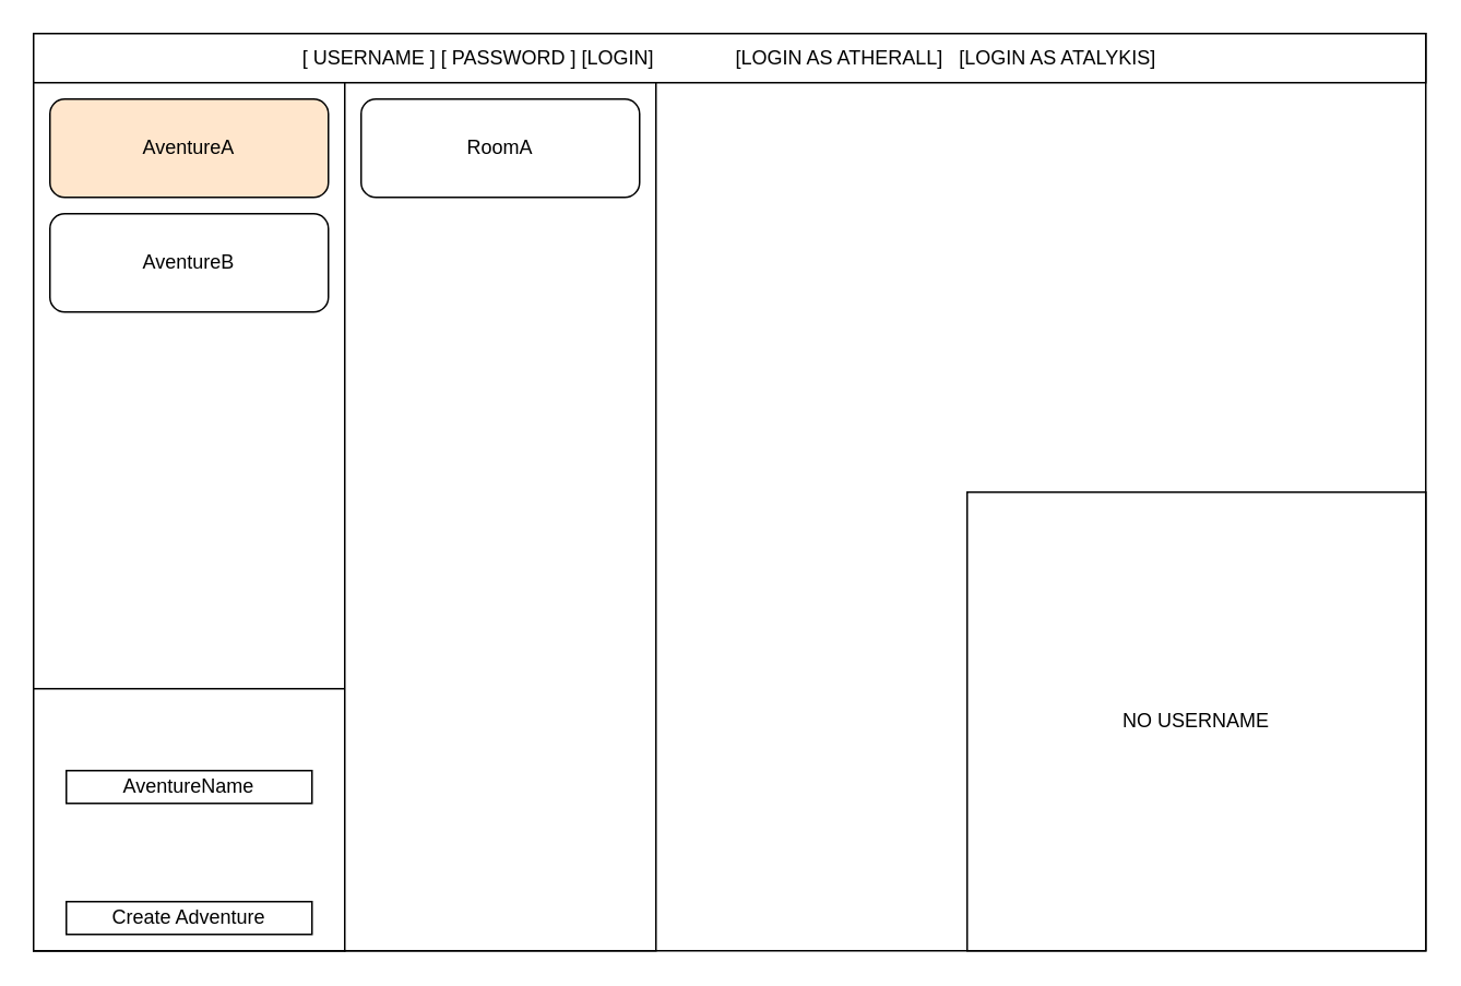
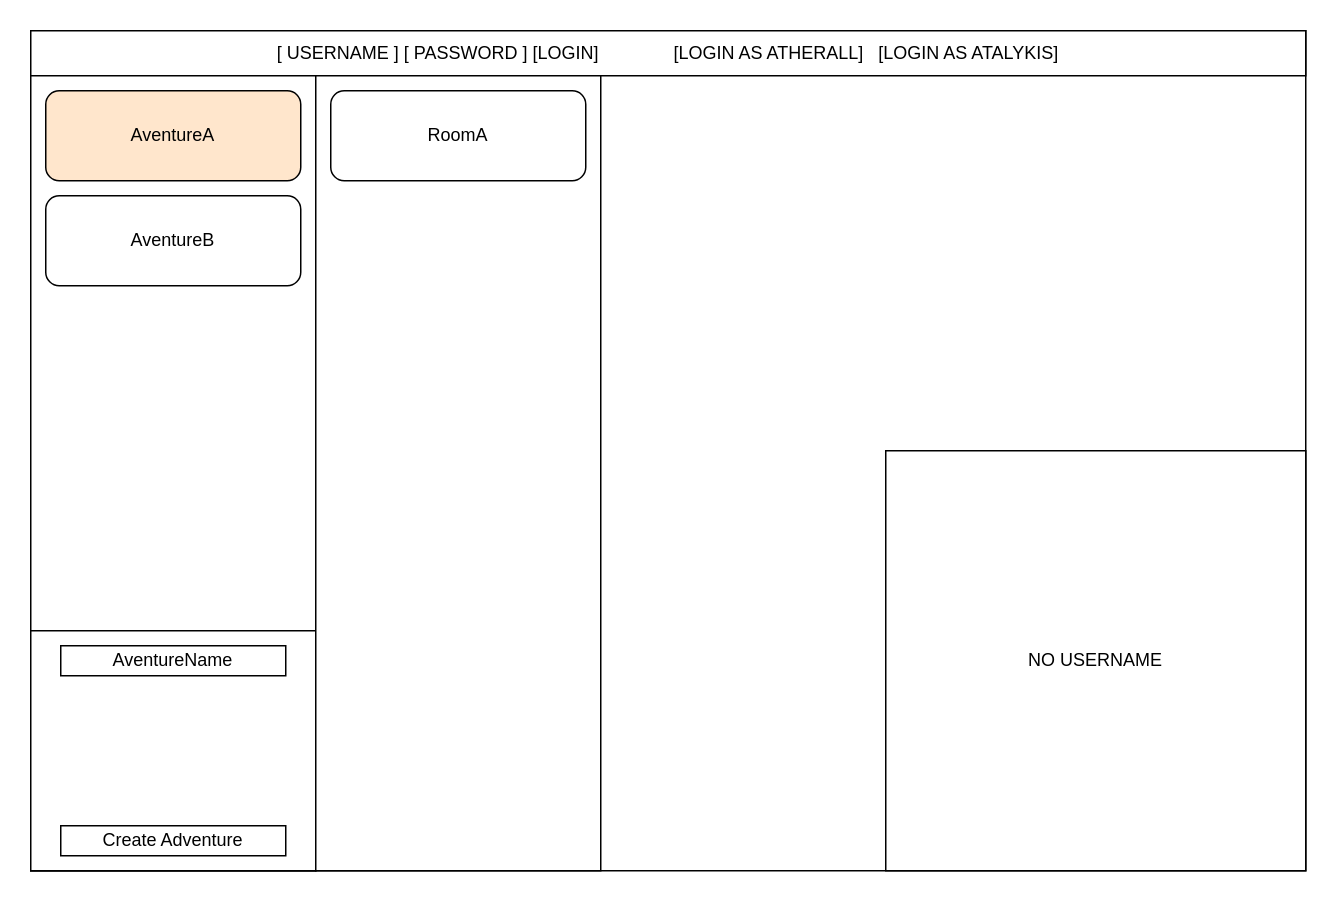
  <mxCell id="0" />
  <mxCell id="1" parent="0" />
  <mxCell id="2" value="" style="rounded=0;whiteSpace=wrap;html=1;" vertex="1" parent="1"><mxGeometry x="20" width="850" height="560" as="geometry" y="20" /></mxCell>
  <mxCell id="3" value="NO USERNAME" style="rounded=0;whiteSpace=wrap;html=1;" vertex="1" parent="1"><mxGeometry x="590" y="300" width="280" height="280" as="geometry" /></mxCell>
  <mxCell id="4" value="[ USERNAME ] [ PASSWORD ] [LOGIN]&amp;nbsp; &amp;nbsp; &amp;nbsp; &amp;nbsp; &amp;nbsp; &amp;nbsp; &amp;nbsp; &amp;nbsp;[LOGIN AS ATHERALL]&amp;nbsp; &amp;nbsp;[LOGIN AS ATALYKIS]" style="rounded=0;whiteSpace=wrap;html=1;" vertex="1" parent="1"><mxGeometry x="20" width="850" height="30" as="geometry" y="20" /></mxCell>
  <mxCell id="5" value="" style="rounded=0;whiteSpace=wrap;html=1;" vertex="1" parent="1"><mxGeometry x="20" y="50" width="190" height="530" as="geometry" /></mxCell>
  <mxCell id="6" value="AventureA" style="rounded=1;whiteSpace=wrap;html=1;fillColor=#ffe6cc;" vertex="1" parent="1"><mxGeometry x="30" y="60" width="170" height="60" as="geometry" /></mxCell>
  <mxCell id="7" value="AventureB" style="rounded=1;whiteSpace=wrap;html=1;" vertex="1" parent="1"><mxGeometry x="30" y="130" width="170" height="60" as="geometry" /></mxCell>
  <mxCell id="8" value="" style="rounded=0;whiteSpace=wrap;html=1;" vertex="1" parent="1"><mxGeometry x="20" y="420" width="190" height="160" as="geometry" /></mxCell>
- <mxCell id="9" value="AventureName" style="rounded=0;whiteSpace=wrap;html=1;" vertex="1" parent="1"><mxGeometry x="40" y="470" width="150" height="20" as="geometry" /></mxCell>
+ <mxCell id="9" value="AventureName" style="rounded=0;whiteSpace=wrap;html=1;" vertex="1" parent="1"><mxGeometry x="40" y="430" width="150" height="20" as="geometry" /></mxCell>
  <mxCell id="10" value="Create Adventure" style="rounded=0;whiteSpace=wrap;html=1;" vertex="1" parent="1"><mxGeometry x="40" y="550" width="150" height="20" as="geometry" /></mxCell>
  <mxCell id="11" value="" style="rounded=0;whiteSpace=wrap;html=1;" vertex="1" parent="1"><mxGeometry x="210" y="50" width="190" height="530" as="geometry" /></mxCell>
  <mxCell id="12" value="RoomA" style="rounded=1;whiteSpace=wrap;html=1;" vertex="1" parent="1"><mxGeometry x="220" y="60" width="170" height="60" as="geometry" /></mxCell>
